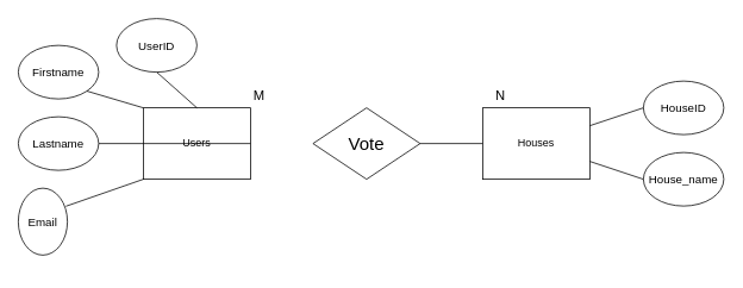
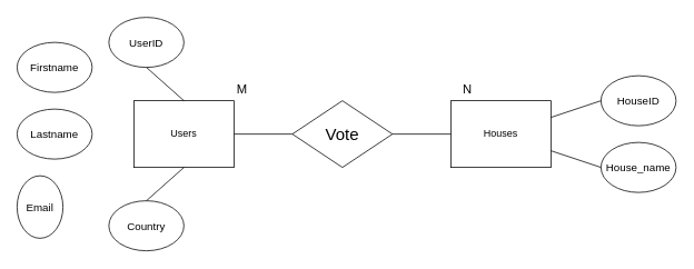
  <mxCell id="0" />
  <mxCell id="1" parent="0" />
  <mxCell id="2" value="Users" style="rounded=0;whiteSpace=wrap;html=1;" vertex="1" parent="1"><mxGeometry x="160" y="120" width="120" height="80" as="geometry" /></mxCell>
  <mxCell id="3" value="Houses" style="rounded=0;whiteSpace=wrap;html=1;" vertex="1" parent="1"><mxGeometry x="540" y="120" width="120" height="80" as="geometry" /></mxCell>
  <mxCell id="4" value="&lt;font style=&quot;font-size: 20px&quot;&gt;Vote&lt;/font&gt;" style="rhombus;whiteSpace=wrap;html=1;" vertex="1" parent="1"><mxGeometry x="350" y="120" width="120" height="80" as="geometry" /></mxCell>
- <mxCell id="5" value="" style="endArrow=none;html=1;rounded=0;fontSize=13;exitX=1;exitY=0.5;exitDx=0;exitDy=0;" edge="1" parent="1" source="2" target="8"><mxGeometry width="50" height="50" relative="1" as="geometry"><mxPoint x="400" y="140" as="sourcePoint" /><mxPoint x="450" y="90" as="targetPoint" /></mxGeometry></mxCell>
+ <mxCell id="5" value="" style="endArrow=none;html=1;rounded=0;fontSize=13;exitX=1;exitY=0.5;exitDx=0;exitDy=0;entryX=0;entryY=0.5;entryDx=0;entryDy=0;" edge="1" parent="1" source="2" target="4"><mxGeometry width="50" height="50" relative="1" as="geometry"><mxPoint x="400" y="140" as="sourcePoint" /><mxPoint x="450" y="90" as="targetPoint" /></mxGeometry></mxCell>
  <mxCell id="6" value="" style="endArrow=none;html=1;rounded=0;fontSize=13;entryX=0;entryY=0.5;entryDx=0;entryDy=0;exitX=1;exitY=0.5;exitDx=0;exitDy=0;" edge="1" parent="1" source="4" target="3"><mxGeometry width="50" height="50" relative="1" as="geometry"><mxPoint x="400" y="140" as="sourcePoint" /><mxPoint x="450" y="90" as="targetPoint" /></mxGeometry></mxCell>
  <mxCell id="7" value="Firstname" style="ellipse;whiteSpace=wrap;html=1;fontSize=13;" vertex="1" parent="1"><mxGeometry x="20" y="50" width="90" height="60" as="geometry" /></mxCell>
  <mxCell id="8" value="Lastname" style="ellipse;whiteSpace=wrap;html=1;fontSize=13;" vertex="1" parent="1"><mxGeometry x="20" y="130" width="90" height="60" as="geometry" /></mxCell>
  <mxCell id="9" value="Email" style="ellipse;whiteSpace=wrap;html=1;fontSize=13;" vertex="1" parent="1"><mxGeometry x="20" y="210" width="55" height="75" as="geometry" /></mxCell>
  <mxCell id="10" value="UserID" style="ellipse;whiteSpace=wrap;html=1;fontSize=13;" vertex="1" parent="1"><mxGeometry x="130" y="20" width="90" height="60" as="geometry" /></mxCell>
+ <mxCell id="11" value="Country" style="ellipse;whiteSpace=wrap;html=1;fontSize=13;" vertex="1" parent="1"><mxGeometry x="130" y="240" width="90" height="60" as="geometry" /></mxCell>
  <mxCell id="12" value="" style="endArrow=none;html=1;rounded=0;fontSize=13;entryX=0.5;entryY=1;entryDx=0;entryDy=0;exitX=0.5;exitY=0;exitDx=0;exitDy=0;" edge="1" parent="1" source="2" target="10"><mxGeometry width="50" height="50" relative="1" as="geometry"><mxPoint x="400" y="140" as="sourcePoint" /><mxPoint x="450" y="90" as="targetPoint" /></mxGeometry></mxCell>
- <mxCell id="13" value="" style="endArrow=none;html=1;rounded=0;fontSize=13;entryX=1;entryY=1;entryDx=0;entryDy=0;exitX=0;exitY=0;exitDx=0;exitDy=0;" edge="1" parent="1" source="2" target="7"><mxGeometry width="50" height="50" relative="1" as="geometry"><mxPoint x="200" y="130" as="sourcePoint" /><mxPoint x="185" y="90" as="targetPoint" /></mxGeometry></mxCell>
- <mxCell id="14" value="" style="endArrow=none;html=1;rounded=0;fontSize=13;entryX=0.969;entryY=0.27;entryDx=0;entryDy=0;exitX=0;exitY=1;exitDx=0;exitDy=0;entryPerimeter=0;" edge="1" parent="1" source="2" target="9"><mxGeometry width="50" height="50" relative="1" as="geometry"><mxPoint x="150" y="140" as="sourcePoint" /><mxPoint x="116.82" y="121.213" as="targetPoint" /></mxGeometry></mxCell>
+ <mxCell id="15" value="" style="endArrow=none;html=1;rounded=0;fontSize=13;entryX=0.5;entryY=0;entryDx=0;entryDy=0;exitX=0.5;exitY=1;exitDx=0;exitDy=0;" edge="1" parent="1" source="2" target="11"><mxGeometry width="50" height="50" relative="1" as="geometry"><mxPoint x="160" y="150" as="sourcePoint" /><mxPoint x="126.82" y="131.213" as="targetPoint" /></mxGeometry></mxCell>
  <mxCell id="16" value="&lt;font style=&quot;font-size: 15px&quot;&gt;M&lt;/font&gt;" style="text;html=1;strokeColor=none;fillColor=none;align=center;verticalAlign=middle;whiteSpace=wrap;rounded=0;fontSize=13;" vertex="1" parent="1"><mxGeometry x="260" y="90" width="60" height="30" as="geometry" /></mxCell>
  <mxCell id="17" value="&lt;font style=&quot;font-size: 15px&quot;&gt;N&lt;/font&gt;" style="text;html=1;strokeColor=none;fillColor=none;align=center;verticalAlign=middle;whiteSpace=wrap;rounded=0;fontSize=13;" vertex="1" parent="1"><mxGeometry x="530" y="90" width="60" height="30" as="geometry" /></mxCell>
  <mxCell id="18" value="HouseID" style="ellipse;whiteSpace=wrap;html=1;fontSize=13;" vertex="1" parent="1"><mxGeometry x="720" y="90" width="90" height="60" as="geometry" /></mxCell>
  <mxCell id="19" value="House_name" style="ellipse;whiteSpace=wrap;html=1;fontSize=13;" vertex="1" parent="1"><mxGeometry x="720" y="170" width="90" height="60" as="geometry" /></mxCell>
  <mxCell id="20" value="" style="endArrow=none;html=1;rounded=0;fontSize=13;entryX=0;entryY=0.5;entryDx=0;entryDy=0;exitX=1;exitY=0.25;exitDx=0;exitDy=0;" edge="1" parent="1" source="3" target="18"><mxGeometry width="50" height="50" relative="1" as="geometry"><mxPoint x="230" y="130" as="sourcePoint" /><mxPoint x="185" y="90" as="targetPoint" /></mxGeometry></mxCell>
  <mxCell id="21" value="" style="endArrow=none;html=1;rounded=0;fontSize=13;entryX=0;entryY=0.5;entryDx=0;entryDy=0;exitX=1;exitY=0.75;exitDx=0;exitDy=0;" edge="1" parent="1" source="3" target="19"><mxGeometry width="50" height="50" relative="1" as="geometry"><mxPoint x="680" y="160" as="sourcePoint" /><mxPoint x="730" y="130" as="targetPoint" /></mxGeometry></mxCell>
